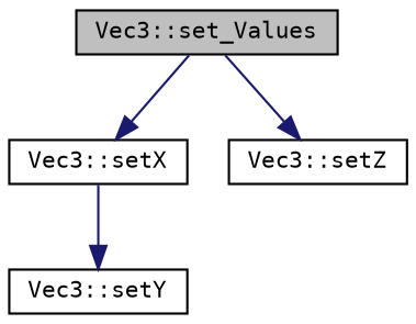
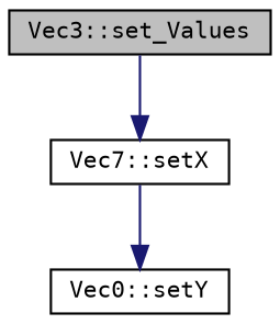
  digraph {
    fontname="DejaVu Sans Mono"
    rankdir=TB
    node [color=black fillcolor=white fontname="DejaVu Sans Mono" fontsize=10 shape=record style=filled]
    edge [color=midnightblue fontname="DejaVu Sans Mono" fontsize=10 labelfontname=Helvetica labelfontsize=10 style=solid]
    n1 [fillcolor=grey75 fontcolor=black height=0.2 label="Vec3::set_Values" width=0.4]
-   n2 [height=0.2 label="Vec3::setX" width=0.4]
-   n3 [height=0.2 label="Vec3::setZ" width=0.4]
-   n4 [height=0.2 label="Vec3::setY" width=0.4]
+   n2 [height=0.2 label="Vec7::setX" width=0.4]
+   n4 [height=0.2 label="Vec0::setY" width=0.4]
    n1 -> n2
-   n1 -> n3
    n2 -> n4
  }
